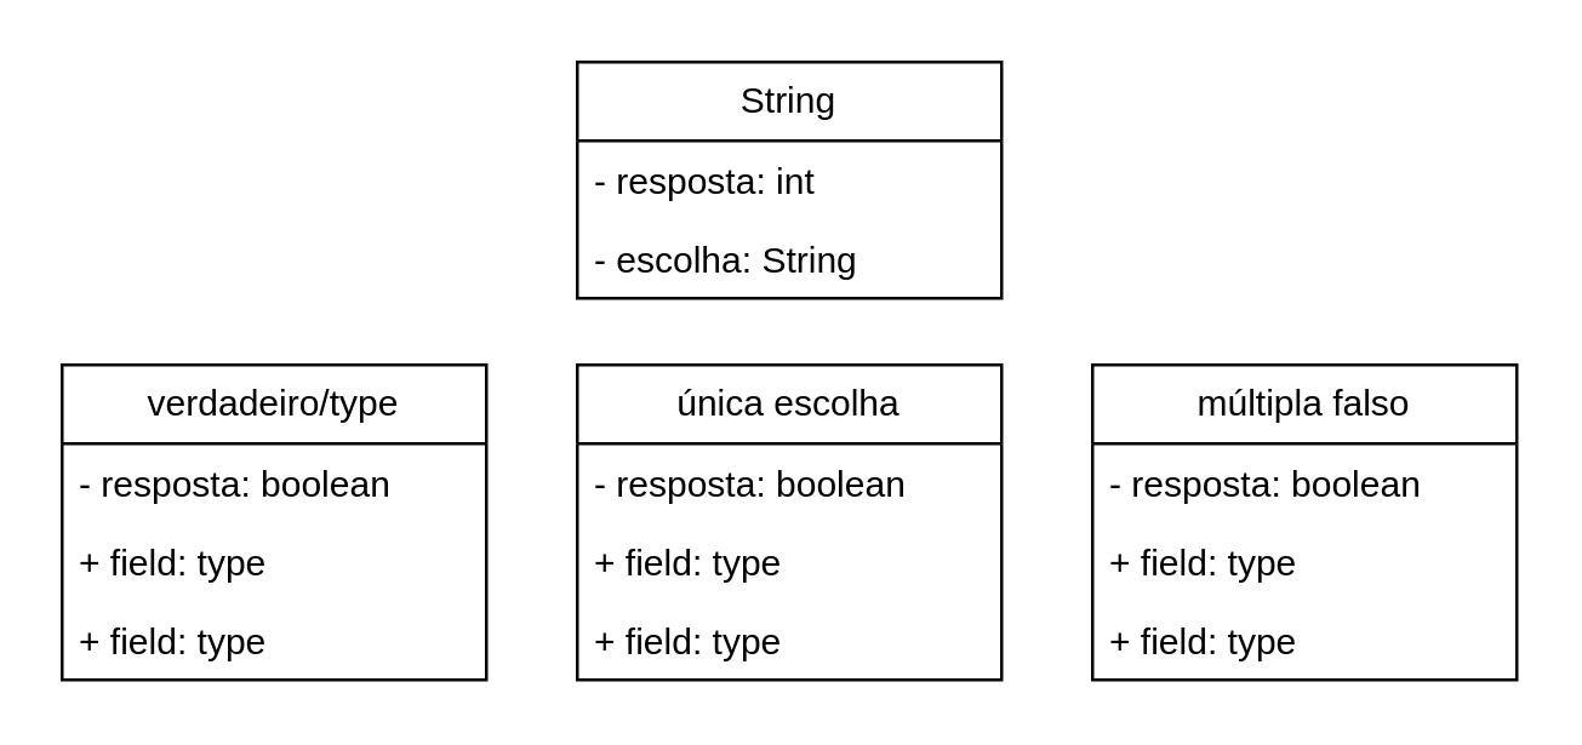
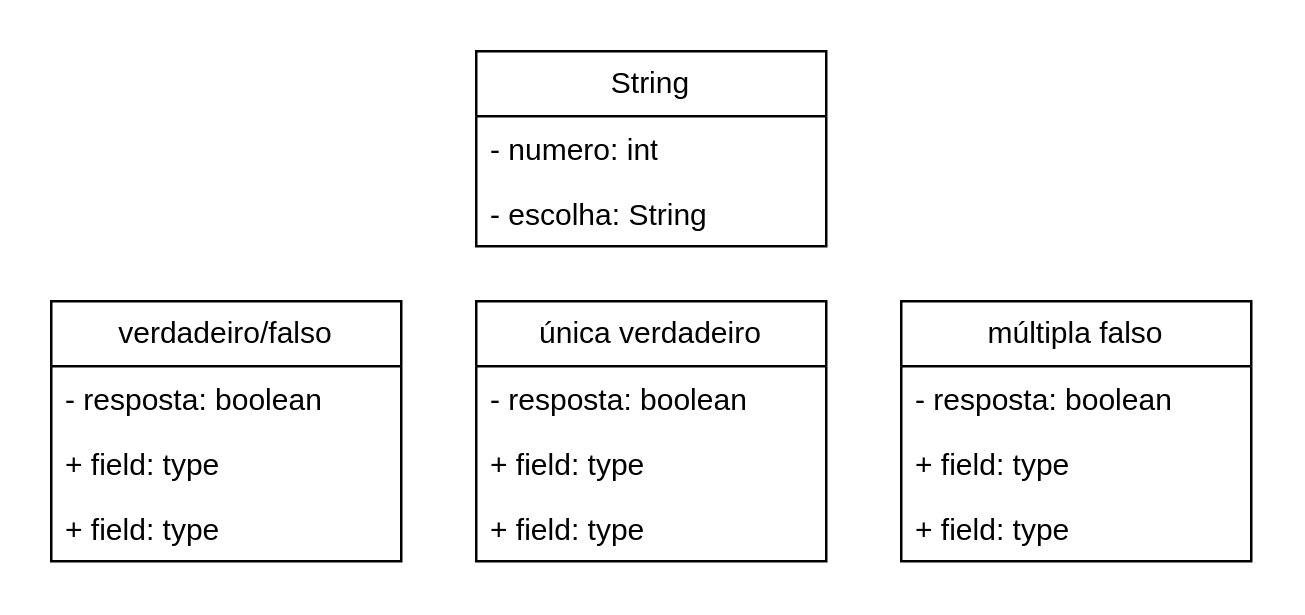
  <mxCell id="0" />
  <mxCell id="1" parent="0" />
  <mxCell id="2" value="String" style="swimlane;fontStyle=0;childLayout=stackLayout;horizontal=1;startSize=26;fillColor=none;horizontalStack=0;resizeParent=1;resizeParentMax=0;resizeLast=0;collapsible=1;marginBottom=0;whiteSpace=wrap;html=1;" vertex="1" parent="1"><mxGeometry x="190" y="20" width="140" height="78" as="geometry" /></mxCell>
- <mxCell id="3" value="- resposta: int" style="text;strokeColor=none;fillColor=none;align=left;verticalAlign=top;spacingLeft=4;spacingRight=4;overflow=hidden;rotatable=0;points=[[0,0.5],[1,0.5]];portConstraint=eastwest;whiteSpace=wrap;html=1;" vertex="1" parent="2"><mxGeometry y="26" width="140" height="26" as="geometry" /></mxCell>
+ <mxCell id="3" value="- numero: int" style="text;strokeColor=none;fillColor=none;align=left;verticalAlign=top;spacingLeft=4;spacingRight=4;overflow=hidden;rotatable=0;points=[[0,0.5],[1,0.5]];portConstraint=eastwest;whiteSpace=wrap;html=1;" vertex="1" parent="2"><mxGeometry y="26" width="140" height="26" as="geometry" /></mxCell>
  <mxCell id="4" value="- escolha: String" style="text;strokeColor=none;fillColor=none;align=left;verticalAlign=top;spacingLeft=4;spacingRight=4;overflow=hidden;rotatable=0;points=[[0,0.5],[1,0.5]];portConstraint=eastwest;whiteSpace=wrap;html=1;" vertex="1" parent="2"><mxGeometry y="52" width="140" height="26" as="geometry" /></mxCell>
- <mxCell id="5" value="verdadeiro/type" style="swimlane;fontStyle=0;childLayout=stackLayout;horizontal=1;startSize=26;fillColor=none;horizontalStack=0;resizeParent=1;resizeParentMax=0;resizeLast=0;collapsible=1;marginBottom=0;whiteSpace=wrap;html=1;" vertex="1" parent="1"><mxGeometry x="20" y="120" width="140" height="104" as="geometry" /></mxCell>
+ <mxCell id="5" value="verdadeiro/falso" style="swimlane;fontStyle=0;childLayout=stackLayout;horizontal=1;startSize=26;fillColor=none;horizontalStack=0;resizeParent=1;resizeParentMax=0;resizeLast=0;collapsible=1;marginBottom=0;whiteSpace=wrap;html=1;" vertex="1" parent="1"><mxGeometry x="20" y="120" width="140" height="104" as="geometry" /></mxCell>
  <mxCell id="6" value="- resposta: boolean" style="text;strokeColor=none;fillColor=none;align=left;verticalAlign=top;spacingLeft=4;spacingRight=4;overflow=hidden;rotatable=0;points=[[0,0.5],[1,0.5]];portConstraint=eastwest;whiteSpace=wrap;html=1;" vertex="1" parent="5"><mxGeometry y="26" width="140" height="26" as="geometry" /></mxCell>
  <mxCell id="7" value="+ field: type" style="text;strokeColor=none;fillColor=none;align=left;verticalAlign=top;spacingLeft=4;spacingRight=4;overflow=hidden;rotatable=0;points=[[0,0.5],[1,0.5]];portConstraint=eastwest;whiteSpace=wrap;html=1;" vertex="1" parent="5"><mxGeometry y="52" width="140" height="26" as="geometry" /></mxCell>
  <mxCell id="8" value="+ field: type" style="text;strokeColor=none;fillColor=none;align=left;verticalAlign=top;spacingLeft=4;spacingRight=4;overflow=hidden;rotatable=0;points=[[0,0.5],[1,0.5]];portConstraint=eastwest;whiteSpace=wrap;html=1;" vertex="1" parent="5"><mxGeometry y="78" width="140" height="26" as="geometry" /></mxCell>
- <mxCell id="9" value="única escolha" style="swimlane;fontStyle=0;childLayout=stackLayout;horizontal=1;startSize=26;fillColor=none;horizontalStack=0;resizeParent=1;resizeParentMax=0;resizeLast=0;collapsible=1;marginBottom=0;whiteSpace=wrap;html=1;" vertex="1" parent="1"><mxGeometry x="190" y="120" width="140" height="104" as="geometry" /></mxCell>
+ <mxCell id="9" value="única verdadeiro" style="swimlane;fontStyle=0;childLayout=stackLayout;horizontal=1;startSize=26;fillColor=none;horizontalStack=0;resizeParent=1;resizeParentMax=0;resizeLast=0;collapsible=1;marginBottom=0;whiteSpace=wrap;html=1;" vertex="1" parent="1"><mxGeometry x="190" y="120" width="140" height="104" as="geometry" /></mxCell>
  <mxCell id="10" value="- resposta: boolean" style="text;strokeColor=none;fillColor=none;align=left;verticalAlign=top;spacingLeft=4;spacingRight=4;overflow=hidden;rotatable=0;points=[[0,0.5],[1,0.5]];portConstraint=eastwest;whiteSpace=wrap;html=1;" vertex="1" parent="9"><mxGeometry y="26" width="140" height="26" as="geometry" /></mxCell>
  <mxCell id="11" value="+ field: type" style="text;strokeColor=none;fillColor=none;align=left;verticalAlign=top;spacingLeft=4;spacingRight=4;overflow=hidden;rotatable=0;points=[[0,0.5],[1,0.5]];portConstraint=eastwest;whiteSpace=wrap;html=1;" vertex="1" parent="9"><mxGeometry y="52" width="140" height="26" as="geometry" /></mxCell>
  <mxCell id="12" value="+ field: type" style="text;strokeColor=none;fillColor=none;align=left;verticalAlign=top;spacingLeft=4;spacingRight=4;overflow=hidden;rotatable=0;points=[[0,0.5],[1,0.5]];portConstraint=eastwest;whiteSpace=wrap;html=1;" vertex="1" parent="9"><mxGeometry y="78" width="140" height="26" as="geometry" /></mxCell>
  <mxCell id="13" value="múltipla falso" style="swimlane;fontStyle=0;childLayout=stackLayout;horizontal=1;startSize=26;fillColor=none;horizontalStack=0;resizeParent=1;resizeParentMax=0;resizeLast=0;collapsible=1;marginBottom=0;whiteSpace=wrap;html=1;" vertex="1" parent="1"><mxGeometry x="360" y="120" width="140" height="104" as="geometry" /></mxCell>
  <mxCell id="14" value="- resposta: boolean" style="text;strokeColor=none;fillColor=none;align=left;verticalAlign=top;spacingLeft=4;spacingRight=4;overflow=hidden;rotatable=0;points=[[0,0.5],[1,0.5]];portConstraint=eastwest;whiteSpace=wrap;html=1;" vertex="1" parent="13"><mxGeometry y="26" width="140" height="26" as="geometry" /></mxCell>
  <mxCell id="15" value="+ field: type" style="text;strokeColor=none;fillColor=none;align=left;verticalAlign=top;spacingLeft=4;spacingRight=4;overflow=hidden;rotatable=0;points=[[0,0.5],[1,0.5]];portConstraint=eastwest;whiteSpace=wrap;html=1;" vertex="1" parent="13"><mxGeometry y="52" width="140" height="26" as="geometry" /></mxCell>
  <mxCell id="16" value="+ field: type" style="text;strokeColor=none;fillColor=none;align=left;verticalAlign=top;spacingLeft=4;spacingRight=4;overflow=hidden;rotatable=0;points=[[0,0.5],[1,0.5]];portConstraint=eastwest;whiteSpace=wrap;html=1;" vertex="1" parent="13"><mxGeometry y="78" width="140" height="26" as="geometry" /></mxCell>
